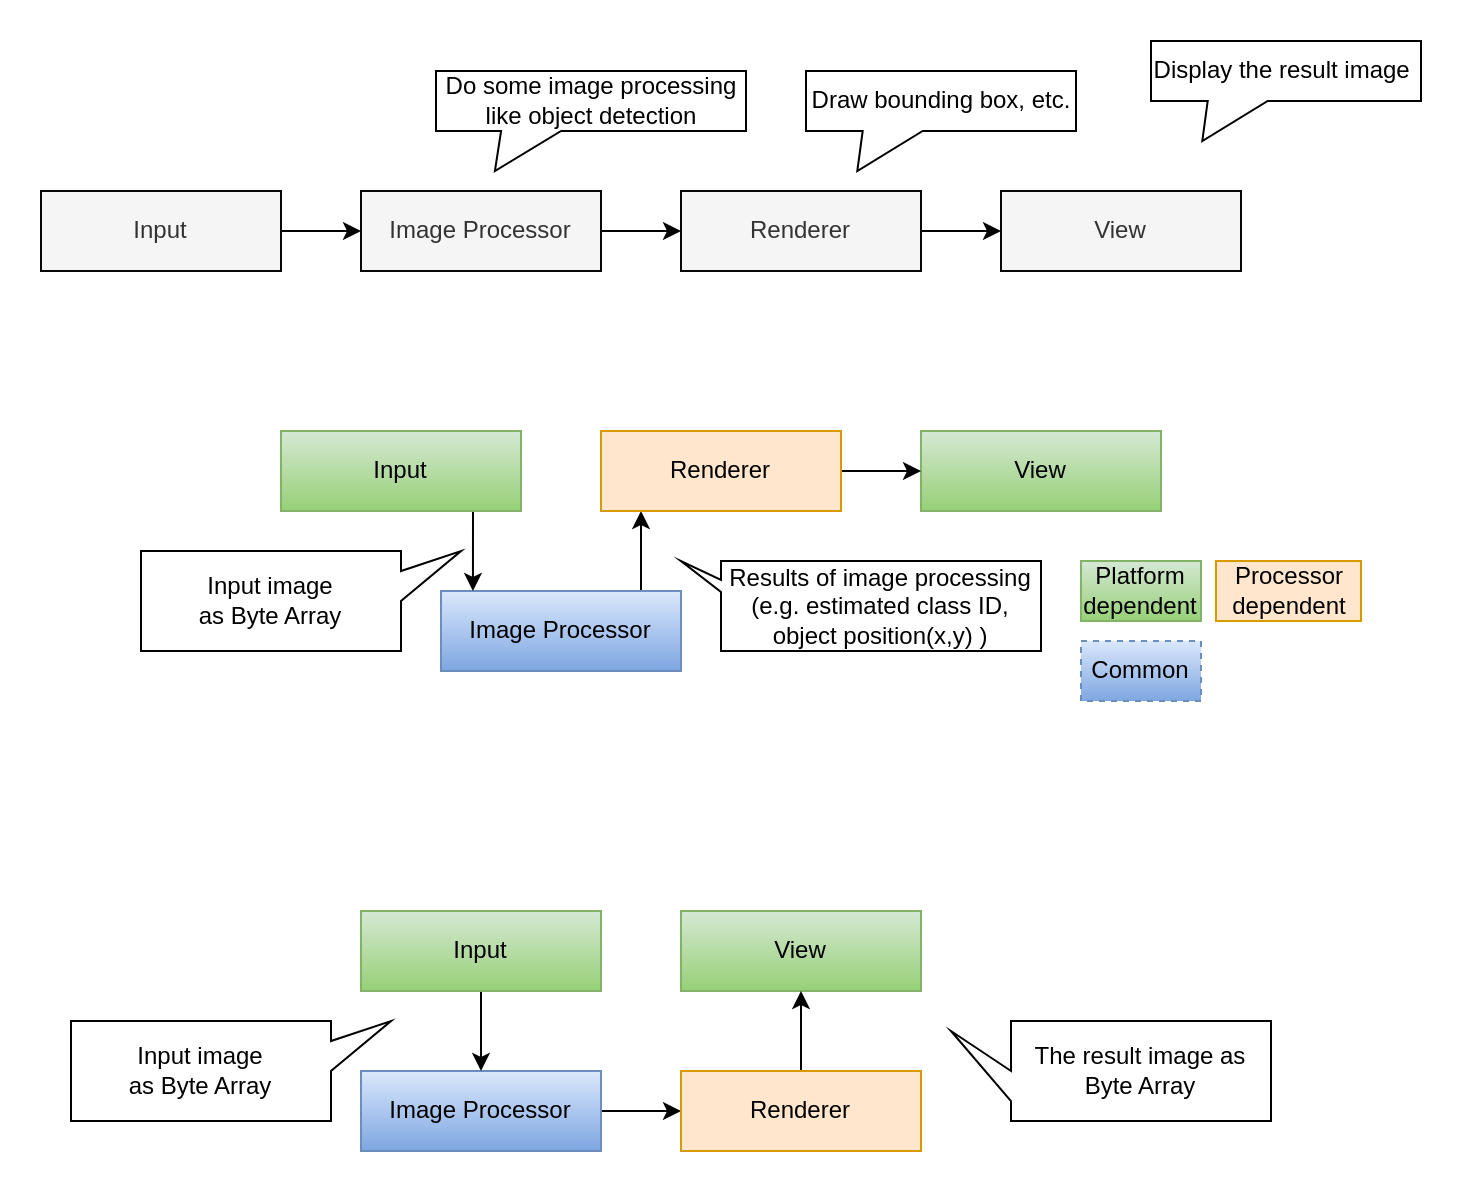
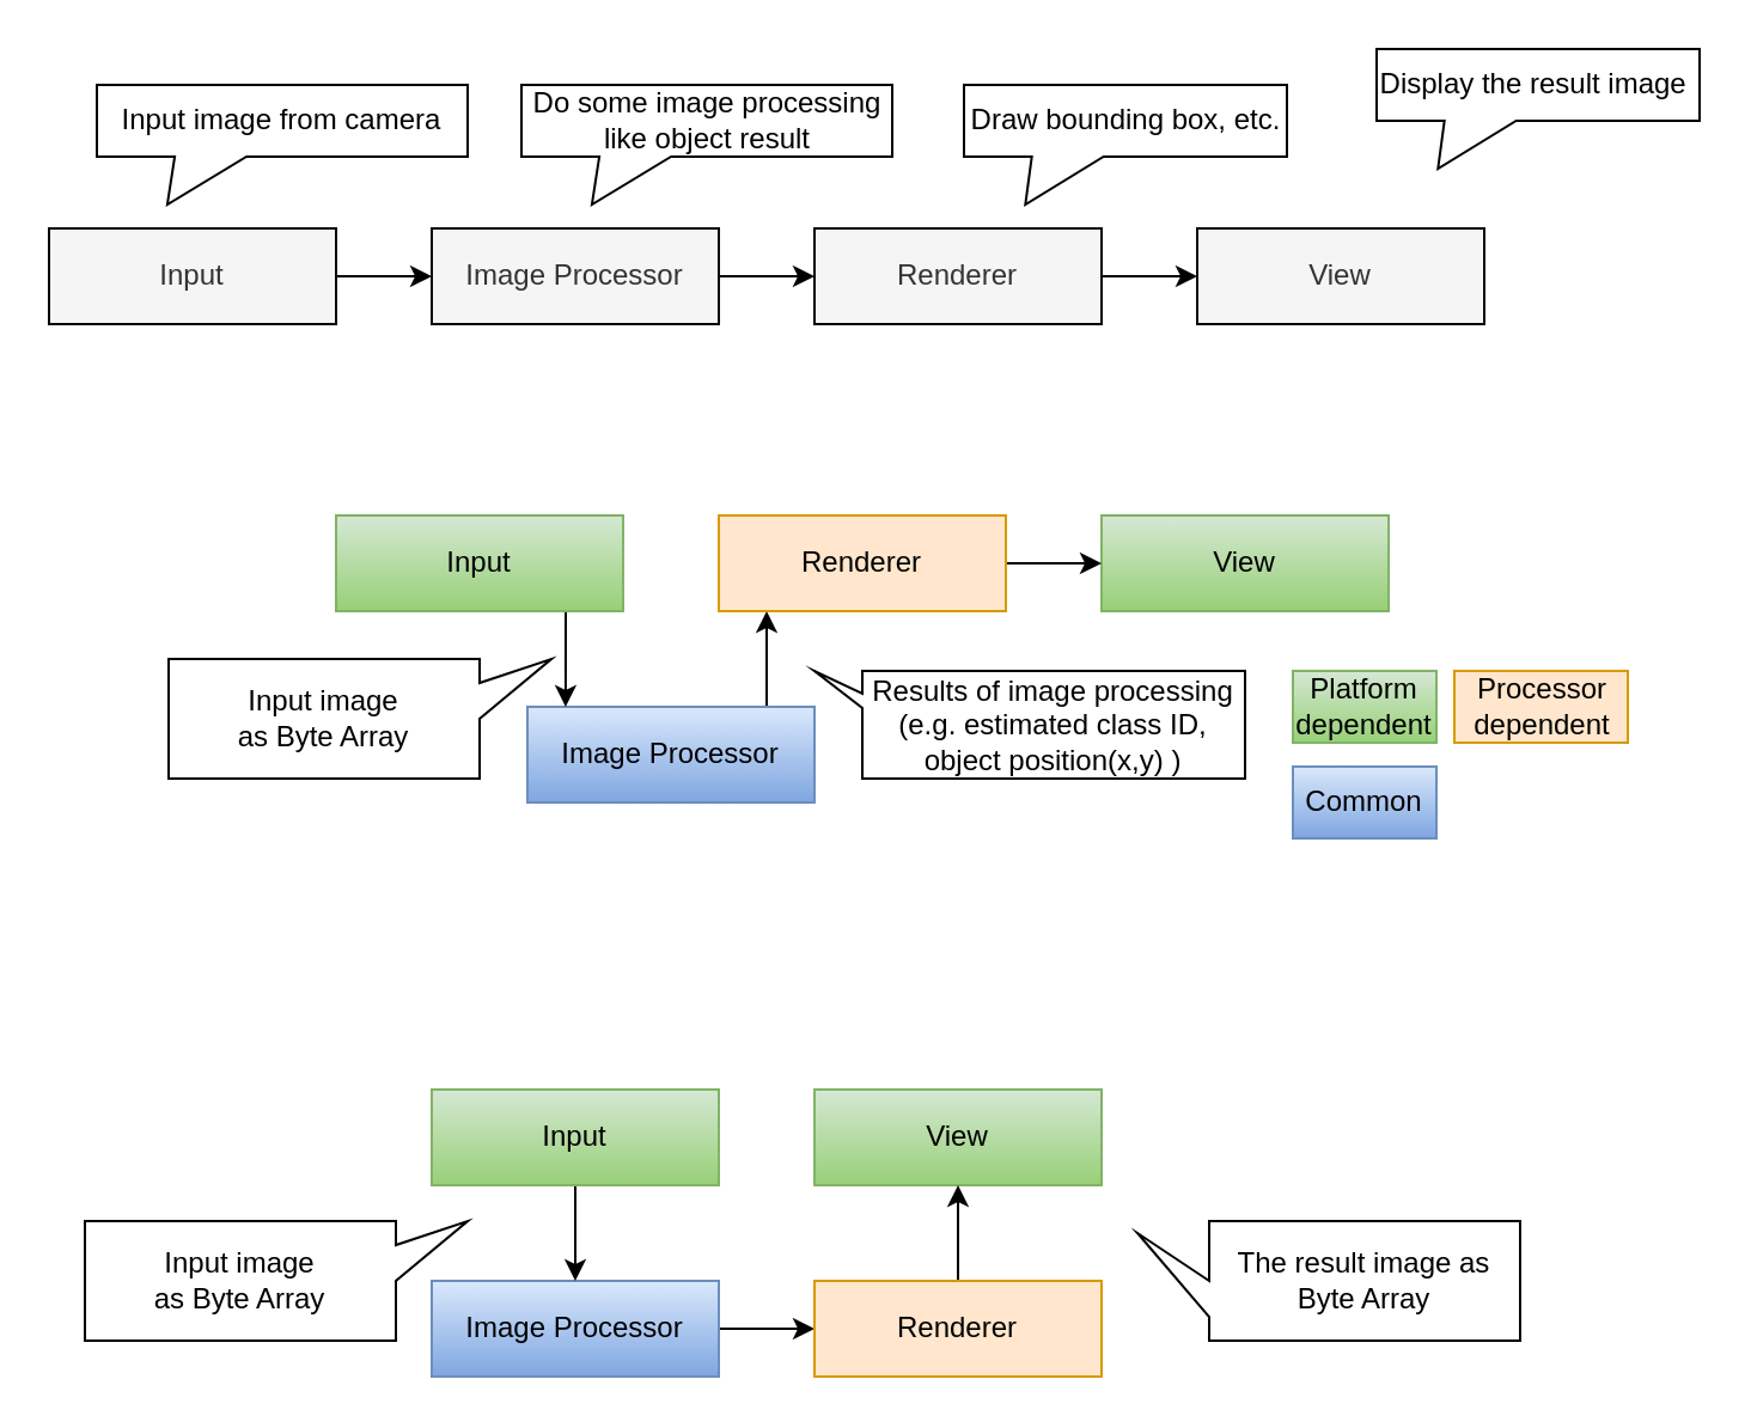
  <mxCell id="0" />
  <mxCell id="1" parent="0" />
  <mxCell id="2" style="edgeStyle=orthogonalEdgeStyle;rounded=0;orthogonalLoop=1;jettySize=auto;html=1;fontColor=#000000;" parent="1" source="3" target="6" edge="1"><mxGeometry relative="1" as="geometry" /></mxCell>
  <mxCell id="3" value="Image Processor" style="rounded=0;whiteSpace=wrap;html=1;strokeColor=#080808;fontColor=#333333;fillColor=#f5f5f5;" parent="1" vertex="1"><mxGeometry x="180" y="95" width="120" height="40" as="geometry" /></mxCell>
  <mxCell id="4" value="View" style="rounded=0;whiteSpace=wrap;html=1;strokeColor=#080808;fontColor=#333333;fillColor=#f5f5f5;" parent="1" vertex="1"><mxGeometry x="500" y="95" width="120" height="40" as="geometry" /></mxCell>
  <mxCell id="5" style="edgeStyle=orthogonalEdgeStyle;rounded=0;orthogonalLoop=1;jettySize=auto;html=1;fontColor=#000000;" parent="1" source="6" target="4" edge="1"><mxGeometry relative="1" as="geometry" /></mxCell>
  <mxCell id="6" value="Renderer" style="rounded=0;whiteSpace=wrap;html=1;strokeColor=#080808;fontColor=#333333;fillColor=#f5f5f5;" parent="1" vertex="1"><mxGeometry x="340" y="95" width="120" height="40" as="geometry" /></mxCell>
  <mxCell id="7" style="edgeStyle=orthogonalEdgeStyle;rounded=0;orthogonalLoop=1;jettySize=auto;html=1;fontColor=#000000;" parent="1" source="8" target="3" edge="1"><mxGeometry relative="1" as="geometry" /></mxCell>
  <mxCell id="8" value="Input" style="rounded=0;whiteSpace=wrap;html=1;strokeColor=#080808;fontColor=#333333;fillColor=#f5f5f5;" parent="1" vertex="1"><mxGeometry x="20" y="95" width="120" height="40" as="geometry" /></mxCell>
  <mxCell id="9" style="edgeStyle=orthogonalEdgeStyle;rounded=0;orthogonalLoop=1;jettySize=auto;html=1;fontColor=#000000;" parent="1" source="10" target="13" edge="1"><mxGeometry relative="1" as="geometry"><Array as="points"><mxPoint x="320" y="275" /><mxPoint x="320" y="275" /></Array></mxGeometry></mxCell>
  <mxCell id="10" value="Image Processor" style="rounded=0;whiteSpace=wrap;html=1;strokeColor=#6c8ebf;fillColor=#dae8fc;gradientColor=#7ea6e0;" parent="1" vertex="1"><mxGeometry x="220" y="295" width="120" height="40" as="geometry" /></mxCell>
  <mxCell id="11" value="View" style="rounded=0;whiteSpace=wrap;html=1;strokeColor=#82b366;fillColor=#d5e8d4;gradientColor=#97d077;" parent="1" vertex="1"><mxGeometry x="460" y="215" width="120" height="40" as="geometry" /></mxCell>
  <mxCell id="12" style="edgeStyle=orthogonalEdgeStyle;rounded=0;orthogonalLoop=1;jettySize=auto;html=1;fontColor=#000000;" parent="1" source="13" target="11" edge="1"><mxGeometry relative="1" as="geometry" /></mxCell>
  <mxCell id="13" value="Renderer" style="rounded=0;whiteSpace=wrap;html=1;strokeColor=#d79b00;fillColor=#ffe6cc;" parent="1" vertex="1"><mxGeometry x="300" y="215" width="120" height="40" as="geometry" /></mxCell>
  <mxCell id="14" style="edgeStyle=orthogonalEdgeStyle;rounded=0;jumpStyle=arc;orthogonalLoop=1;jettySize=auto;html=1;exitX=0.75;exitY=1;exitDx=0;exitDy=0;entryX=0.133;entryY=0;entryDx=0;entryDy=0;entryPerimeter=0;" parent="1" source="15" target="10" edge="1"><mxGeometry relative="1" as="geometry"><Array as="points"><mxPoint x="236" y="255" /></Array></mxGeometry></mxCell>
  <mxCell id="15" value="Input" style="rounded=0;whiteSpace=wrap;html=1;strokeColor=#82b366;fillColor=#d5e8d4;gradientColor=#97d077;" parent="1" vertex="1"><mxGeometry x="140" y="215" width="120" height="40" as="geometry" /></mxCell>
  <mxCell id="16" style="edgeStyle=orthogonalEdgeStyle;rounded=0;jumpStyle=arc;orthogonalLoop=1;jettySize=auto;html=1;" parent="1" source="17" target="20" edge="1"><mxGeometry relative="1" as="geometry" /></mxCell>
  <mxCell id="17" value="Image Processor" style="rounded=0;whiteSpace=wrap;html=1;strokeColor=#6c8ebf;fillColor=#dae8fc;gradientColor=#7ea6e0;" parent="1" vertex="1"><mxGeometry x="180" y="535" width="120" height="40" as="geometry" /></mxCell>
  <mxCell id="18" value="View" style="rounded=0;whiteSpace=wrap;html=1;strokeColor=#82b366;fillColor=#d5e8d4;gradientColor=#97d077;" parent="1" vertex="1"><mxGeometry x="340" y="455" width="120" height="40" as="geometry" /></mxCell>
  <mxCell id="19" style="edgeStyle=orthogonalEdgeStyle;rounded=0;orthogonalLoop=1;jettySize=auto;html=1;fontColor=#000000;" parent="1" source="20" target="18" edge="1"><mxGeometry relative="1" as="geometry" /></mxCell>
  <mxCell id="20" value="Renderer" style="rounded=0;whiteSpace=wrap;html=1;strokeColor=#080808;fontColor=#333333;fillColor=#f5f5f5;" parent="1" vertex="1"><mxGeometry x="340" y="535" width="120" height="40" as="geometry" /></mxCell>
  <mxCell id="21" style="edgeStyle=orthogonalEdgeStyle;rounded=0;jumpStyle=arc;orthogonalLoop=1;jettySize=auto;html=1;exitX=0.5;exitY=1;exitDx=0;exitDy=0;" parent="1" source="22" target="17" edge="1"><mxGeometry relative="1" as="geometry" /></mxCell>
  <mxCell id="22" value="Input" style="rounded=0;whiteSpace=wrap;html=1;strokeColor=#82b366;fillColor=#d5e8d4;gradientColor=#97d077;" parent="1" vertex="1"><mxGeometry x="180" y="455" width="120" height="40" as="geometry" /></mxCell>
  <mxCell id="23" value="Results of image processing&lt;br&gt;(e.g. estimated class ID, object position(x,y) )" style="shape=callout;whiteSpace=wrap;html=1;perimeter=calloutPerimeter;direction=south;position2=0;size=20;position=0.21;base=6;" parent="1" vertex="1"><mxGeometry x="340" y="280" width="180" height="45" as="geometry" /></mxCell>
  <mxCell id="24" value="Input image&lt;br&gt;as Byte Array" style="shape=callout;whiteSpace=wrap;html=1;perimeter=calloutPerimeter;direction=north;position2=1;base=15;" parent="1" vertex="1"><mxGeometry x="70" y="275" width="160" height="50" as="geometry" /></mxCell>
  <mxCell id="25" value="Draw bounding box, etc." style="shape=callout;whiteSpace=wrap;html=1;perimeter=calloutPerimeter;direction=east;position2=0.19;size=20;position=0.21;base=30;" parent="1" vertex="1"><mxGeometry x="402.5" y="35" width="135" height="50" as="geometry" /></mxCell>
  <mxCell id="26" value="Display the result image&amp;nbsp;" style="shape=callout;whiteSpace=wrap;html=1;perimeter=calloutPerimeter;direction=east;position2=0.19;size=20;position=0.21;base=30;" parent="1" vertex="1"><mxGeometry x="575" y="20" width="135" height="50" as="geometry" /></mxCell>
- <mxCell id="27" value="Do some image processing like object detection" style="shape=callout;whiteSpace=wrap;html=1;perimeter=calloutPerimeter;direction=east;position2=0.19;size=20;position=0.21;base=30;" parent="1" vertex="1"><mxGeometry x="217.5" y="35" width="155" height="50" as="geometry" /></mxCell>
+ <mxCell id="27" value="Do some image processing like object result" style="shape=callout;whiteSpace=wrap;html=1;perimeter=calloutPerimeter;direction=east;position2=0.19;size=20;position=0.21;base=30;" parent="1" vertex="1"><mxGeometry x="217.5" y="35" width="155" height="50" as="geometry" /></mxCell>
+ <mxCell id="28" value="Input image from camera" style="shape=callout;whiteSpace=wrap;html=1;perimeter=calloutPerimeter;direction=east;position2=0.19;size=20;position=0.21;base=30;" parent="1" vertex="1"><mxGeometry x="40" y="35" width="155" height="50" as="geometry" /></mxCell>
  <mxCell id="29" value="Input image&lt;br&gt;as Byte Array" style="shape=callout;whiteSpace=wrap;html=1;perimeter=calloutPerimeter;direction=north;position2=1;base=15;" parent="1" vertex="1"><mxGeometry x="35" y="510" width="160" height="50" as="geometry" /></mxCell>
  <mxCell id="30" value="The result image as Byte Array" style="shape=callout;whiteSpace=wrap;html=1;perimeter=calloutPerimeter;direction=south;position2=0.1;base=15;" parent="1" vertex="1"><mxGeometry x="475" y="510" width="160" height="50" as="geometry" /></mxCell>
- <mxCell id="31" value="Common" style="rounded=0;whiteSpace=wrap;html=1;gradientColor=#7ea6e0;fillColor=#dae8fc;strokeColor=#6c8ebf;dashed=1;" parent="1" vertex="1"><mxGeometry x="540" y="320" width="60" height="30" as="geometry" /></mxCell>
+ <mxCell id="31" value="Common" style="rounded=0;whiteSpace=wrap;html=1;gradientColor=#7ea6e0;fillColor=#dae8fc;strokeColor=#6c8ebf;" parent="1" vertex="1"><mxGeometry x="540" y="320" width="60" height="30" as="geometry" /></mxCell>
  <mxCell id="32" value="Platform dependent" style="rounded=0;whiteSpace=wrap;html=1;gradientColor=#97d077;fillColor=#d5e8d4;strokeColor=#82b366;" parent="1" vertex="1"><mxGeometry x="540" y="280" width="60" height="30" as="geometry" /></mxCell>
  <mxCell id="33" value="Renderer" style="rounded=0;whiteSpace=wrap;html=1;strokeColor=#d79b00;fillColor=#ffe6cc;" parent="1" vertex="1"><mxGeometry x="340" y="535" width="120" height="40" as="geometry" /></mxCell>
  <mxCell id="34" value="Processor dependent" style="rounded=0;whiteSpace=wrap;html=1;fillColor=#ffe6cc;strokeColor=#d79b00;" vertex="1" parent="1"><mxGeometry x="607.5" y="280" width="72.5" height="30" as="geometry" /></mxCell>
